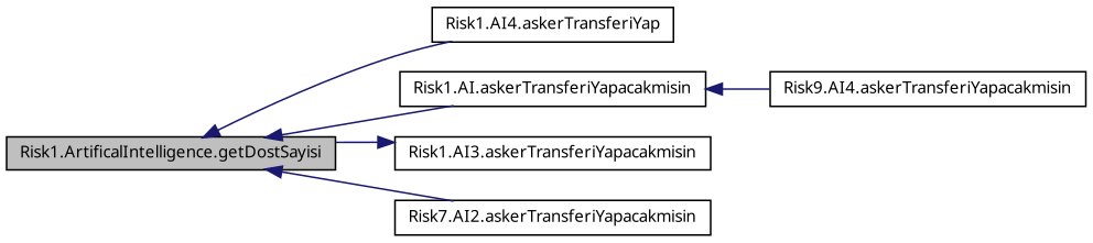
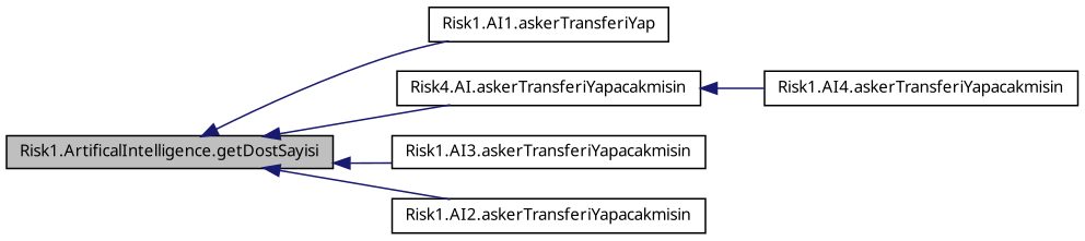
  digraph {
    fontname="Noto Sans"
    rankdir=LR
    node [color=black fontname="Noto Sans" fontsize=10 shape=record]
    edge [color=midnightblue dir=back fontname="Noto Sans" fontsize=10 labelfontname=FreeSans labelfontsize=10 style=solid]
    n1 [fillcolor=grey75 fontcolor=black height=0.2 label="Risk1.ArtificalIntelligence.getDostSayisi" style=filled width=0.4]
-   n2 [height=0.2 label="Risk1.AI4.askerTransferiYap" width=0.4]
-   n3 [height=0.2 label="Risk1.AI.askerTransferiYapacakmisin" width=0.4]
+   n2 [height=0.2 label="Risk1.AI1.askerTransferiYap" width=0.4]
+   n3 [height=0.2 label="Risk4.AI.askerTransferiYapacakmisin" width=0.4]
    n4 [height=0.2 label="Risk1.AI3.askerTransferiYapacakmisin" width=0.4]
-   n5 [height=0.2 label="Risk7.AI2.askerTransferiYapacakmisin" width=0.4]
-   n6 [height=0.2 label="Risk9.AI4.askerTransferiYapacakmisin" width=0.4]
+   n5 [height=0.2 label="Risk1.AI2.askerTransferiYapacakmisin" width=0.4]
+   n6 [height=0.2 label="Risk1.AI4.askerTransferiYapacakmisin" width=0.4]
    n1 -> n2
    n1 -> n3
-   n4 -> n1
+   n1 -> n4
    n1 -> n5
    n3 -> n6
  }
